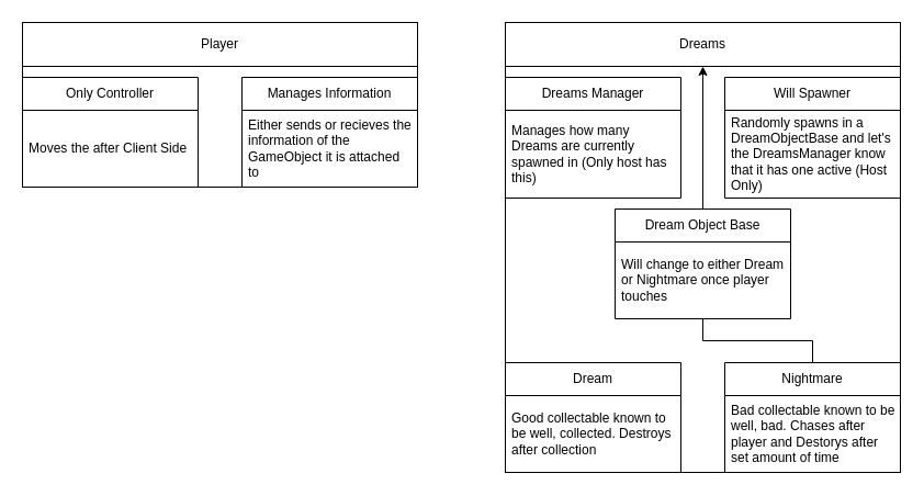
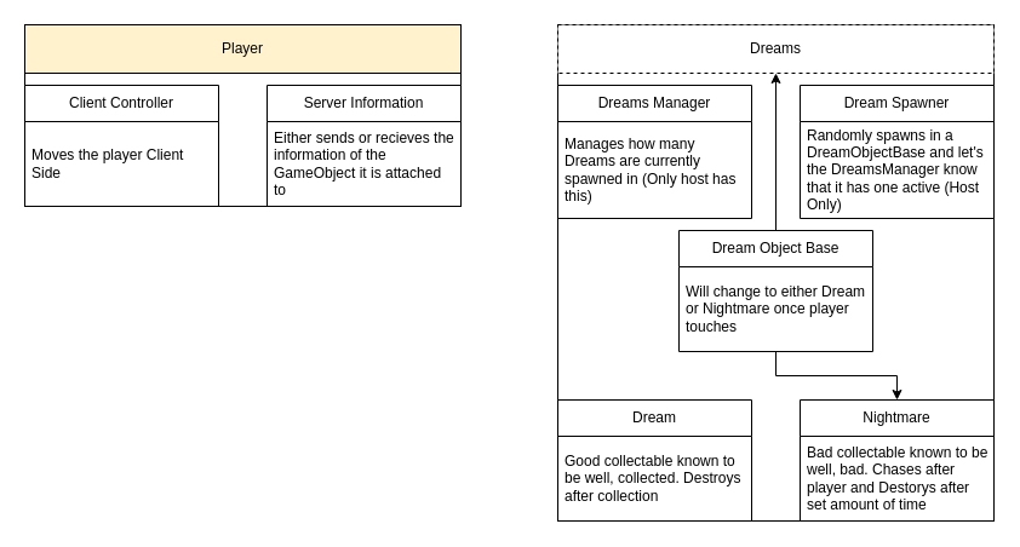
  <mxCell id="0" />
  <mxCell id="1" parent="0" />
  <mxCell id="2" value="" style="group" vertex="1" connectable="0" parent="1"><mxGeometry x="460" y="20" width="360" height="410" as="geometry" /></mxCell>
  <mxCell id="3" value="" style="rounded=0;whiteSpace=wrap;html=1;" vertex="1" parent="2"><mxGeometry width="360" height="410" as="geometry" /></mxCell>
- <mxCell id="4" value="Dreams" style="rounded=0;whiteSpace=wrap;html=1;" vertex="1" parent="2"><mxGeometry width="360" height="40" as="geometry" /></mxCell>
+ <mxCell id="4" value="Dreams" style="rounded=0;whiteSpace=wrap;html=1;dashed=1;" vertex="1" parent="2"><mxGeometry width="360" height="40" as="geometry" /></mxCell>
  <mxCell id="5" value="Dreams Manager" style="swimlane;fontStyle=0;childLayout=stackLayout;horizontal=1;startSize=30;horizontalStack=0;resizeParent=1;resizeParentMax=0;resizeLast=0;collapsible=1;marginBottom=0;whiteSpace=wrap;html=1;" vertex="1" parent="2"><mxGeometry y="50" width="160" height="110" as="geometry" /></mxCell>
  <mxCell id="6" value="Manages how many Dreams are currently spawned in (Only host has this)" style="text;strokeColor=none;fillColor=none;align=left;verticalAlign=middle;spacingLeft=4;spacingRight=4;overflow=hidden;points=[[0,0.5],[1,0.5]];portConstraint=eastwest;rotatable=0;whiteSpace=wrap;html=1;" vertex="1" parent="5"><mxGeometry y="30" width="160" height="80" as="geometry" /></mxCell>
- <mxCell id="7" value="Will Spawner" style="swimlane;fontStyle=0;childLayout=stackLayout;horizontal=1;startSize=30;horizontalStack=0;resizeParent=1;resizeParentMax=0;resizeLast=0;collapsible=1;marginBottom=0;whiteSpace=wrap;html=1;" vertex="1" parent="2"><mxGeometry x="200" y="50" width="160" height="110" as="geometry" /></mxCell>
+ <mxCell id="7" value="Dream Spawner" style="swimlane;fontStyle=0;childLayout=stackLayout;horizontal=1;startSize=30;horizontalStack=0;resizeParent=1;resizeParentMax=0;resizeLast=0;collapsible=1;marginBottom=0;whiteSpace=wrap;html=1;" vertex="1" parent="2"><mxGeometry x="200" y="50" width="160" height="110" as="geometry" /></mxCell>
  <mxCell id="8" value="Randomly spawns in a DreamObjectBase and let's the DreamsManager know that it has one active (Host Only)" style="text;strokeColor=none;fillColor=none;align=left;verticalAlign=middle;spacingLeft=4;spacingRight=4;overflow=hidden;points=[[0,0.5],[1,0.5]];portConstraint=eastwest;rotatable=0;whiteSpace=wrap;html=1;" vertex="1" parent="7"><mxGeometry y="30" width="160" height="80" as="geometry" /></mxCell>
  <mxCell id="9" value="Dream" style="swimlane;fontStyle=0;childLayout=stackLayout;horizontal=1;startSize=30;horizontalStack=0;resizeParent=1;resizeParentMax=0;resizeLast=0;collapsible=1;marginBottom=0;whiteSpace=wrap;html=1;" vertex="1" parent="2"><mxGeometry y="310" width="160" height="100" as="geometry" /></mxCell>
  <mxCell id="10" value="Good collectable known to be well, collected. Destroys after collection" style="text;strokeColor=none;fillColor=none;align=left;verticalAlign=middle;spacingLeft=4;spacingRight=4;overflow=hidden;points=[[0,0.5],[1,0.5]];portConstraint=eastwest;rotatable=0;whiteSpace=wrap;html=1;" vertex="1" parent="9"><mxGeometry y="30" width="160" height="70" as="geometry" /></mxCell>
  <mxCell id="11" value="Nightmare" style="swimlane;fontStyle=0;childLayout=stackLayout;horizontal=1;startSize=30;horizontalStack=0;resizeParent=1;resizeParentMax=0;resizeLast=0;collapsible=1;marginBottom=0;whiteSpace=wrap;html=1;" vertex="1" parent="2"><mxGeometry x="200" y="310" width="160" height="100" as="geometry" /></mxCell>
  <mxCell id="12" value="Bad collectable known to be well, bad. Chases after player and Destorys after set amount of time" style="text;strokeColor=none;fillColor=none;align=left;verticalAlign=middle;spacingLeft=4;spacingRight=4;overflow=hidden;points=[[0,0.5],[1,0.5]];portConstraint=eastwest;rotatable=0;whiteSpace=wrap;html=1;" vertex="1" parent="11"><mxGeometry y="30" width="160" height="70" as="geometry" /></mxCell>
  <mxCell id="13" style="edgeStyle=orthogonalEdgeStyle;rounded=0;orthogonalLoop=1;jettySize=auto;html=1;" edge="1" parent="2" source="15" target="4"><mxGeometry relative="1" as="geometry" /></mxCell>
- <mxCell id="14" style="edgeStyle=orthogonalEdgeStyle;rounded=0;orthogonalLoop=1;jettySize=auto;html=1;entryX=0.5;entryY=0;entryDx=0;entryDy=0;endArrow=none;" edge="1" parent="2" source="15" target="11"><mxGeometry relative="1" as="geometry" /></mxCell>
+ <mxCell id="14" style="edgeStyle=orthogonalEdgeStyle;rounded=0;orthogonalLoop=1;jettySize=auto;html=1;entryX=0.5;entryY=0;entryDx=0;entryDy=0;" edge="1" parent="2" source="15" target="11"><mxGeometry relative="1" as="geometry" /></mxCell>
  <mxCell id="15" value="Dream Object Base" style="swimlane;fontStyle=0;childLayout=stackLayout;horizontal=1;startSize=30;horizontalStack=0;resizeParent=1;resizeParentMax=0;resizeLast=0;collapsible=1;marginBottom=0;whiteSpace=wrap;html=1;" vertex="1" parent="2"><mxGeometry x="100" y="170" width="160" height="100" as="geometry" /></mxCell>
  <mxCell id="16" value="Will change to either Dream or Nightmare once player touches" style="text;strokeColor=none;fillColor=none;align=left;verticalAlign=middle;spacingLeft=4;spacingRight=4;overflow=hidden;points=[[0,0.5],[1,0.5]];portConstraint=eastwest;rotatable=0;whiteSpace=wrap;html=1;" vertex="1" parent="15"><mxGeometry y="30" width="160" height="70" as="geometry" /></mxCell>
  <mxCell id="17" value="" style="group" vertex="1" connectable="0" parent="1"><mxGeometry y="20" width="360" height="150" as="geometry" x="20" /></mxCell>
  <mxCell id="18" value="" style="rounded=0;whiteSpace=wrap;html=1;" vertex="1" parent="17"><mxGeometry width="360" height="150" as="geometry" /></mxCell>
- <mxCell id="19" value="Only Controller" style="swimlane;fontStyle=0;childLayout=stackLayout;horizontal=1;startSize=30;horizontalStack=0;resizeParent=1;resizeParentMax=0;resizeLast=0;collapsible=1;marginBottom=0;whiteSpace=wrap;html=1;" vertex="1" parent="17"><mxGeometry y="50" width="160" height="100" as="geometry" /></mxCell>
- <mxCell id="20" value="Moves the after Client Side" style="text;strokeColor=none;fillColor=none;align=left;verticalAlign=middle;spacingLeft=4;spacingRight=4;overflow=hidden;points=[[0,0.5],[1,0.5]];portConstraint=eastwest;rotatable=0;whiteSpace=wrap;html=1;" vertex="1" parent="19"><mxGeometry y="30" width="160" height="70" as="geometry" /></mxCell>
- <mxCell id="21" value="Manages Information" style="swimlane;fontStyle=0;childLayout=stackLayout;horizontal=1;startSize=30;horizontalStack=0;resizeParent=1;resizeParentMax=0;resizeLast=0;collapsible=1;marginBottom=0;whiteSpace=wrap;html=1;" vertex="1" parent="17"><mxGeometry x="200" y="50" width="160" height="100" as="geometry"><mxRectangle x="320" y="50" width="140" height="30" as="alternateBounds" /></mxGeometry></mxCell>
+ <mxCell id="19" value="Client Controller" style="swimlane;fontStyle=0;childLayout=stackLayout;horizontal=1;startSize=30;horizontalStack=0;resizeParent=1;resizeParentMax=0;resizeLast=0;collapsible=1;marginBottom=0;whiteSpace=wrap;html=1;" vertex="1" parent="17"><mxGeometry y="50" width="160" height="100" as="geometry" /></mxCell>
+ <mxCell id="20" value="Moves the player Client Side" style="text;strokeColor=none;fillColor=none;align=left;verticalAlign=middle;spacingLeft=4;spacingRight=4;overflow=hidden;points=[[0,0.5],[1,0.5]];portConstraint=eastwest;rotatable=0;whiteSpace=wrap;html=1;" vertex="1" parent="19"><mxGeometry y="30" width="160" height="70" as="geometry" /></mxCell>
+ <mxCell id="21" value="Server Information" style="swimlane;fontStyle=0;childLayout=stackLayout;horizontal=1;startSize=30;horizontalStack=0;resizeParent=1;resizeParentMax=0;resizeLast=0;collapsible=1;marginBottom=0;whiteSpace=wrap;html=1;" vertex="1" parent="17"><mxGeometry x="200" y="50" width="160" height="100" as="geometry"><mxRectangle x="320" y="50" width="140" height="30" as="alternateBounds" /></mxGeometry></mxCell>
  <mxCell id="22" value="Either sends or recieves the information of the GameObject it is attached to " style="text;strokeColor=none;fillColor=none;align=left;verticalAlign=middle;spacingLeft=4;spacingRight=4;overflow=hidden;points=[[0,0.5],[1,0.5]];portConstraint=eastwest;rotatable=0;whiteSpace=wrap;html=1;" vertex="1" parent="21"><mxGeometry y="30" width="160" height="70" as="geometry" /></mxCell>
- <mxCell id="23" value="Player" style="rounded=0;whiteSpace=wrap;html=1;" vertex="1" parent="17"><mxGeometry width="360" height="40" as="geometry" /></mxCell>
+ <mxCell id="23" value="Player" style="rounded=0;whiteSpace=wrap;html=1;fillColor=#fff2cc;" vertex="1" parent="17"><mxGeometry width="360" height="40" as="geometry" /></mxCell>
